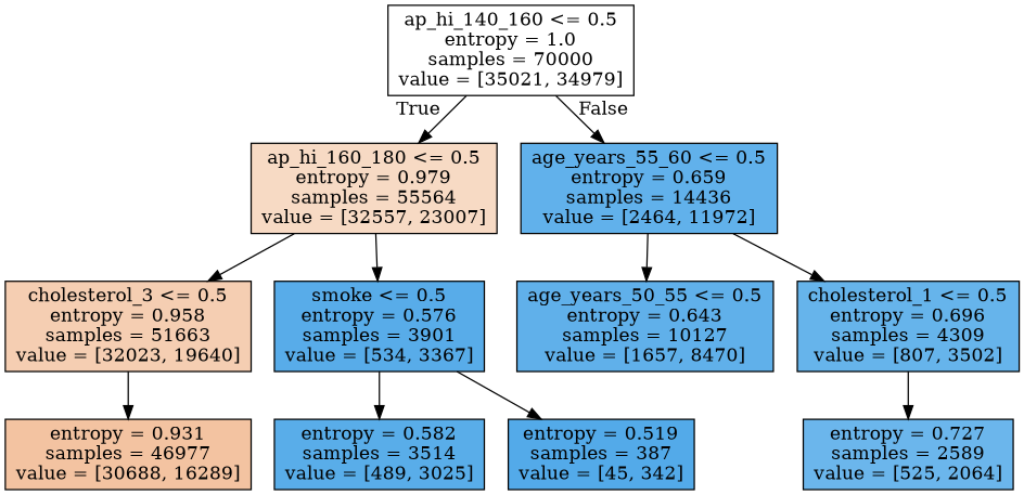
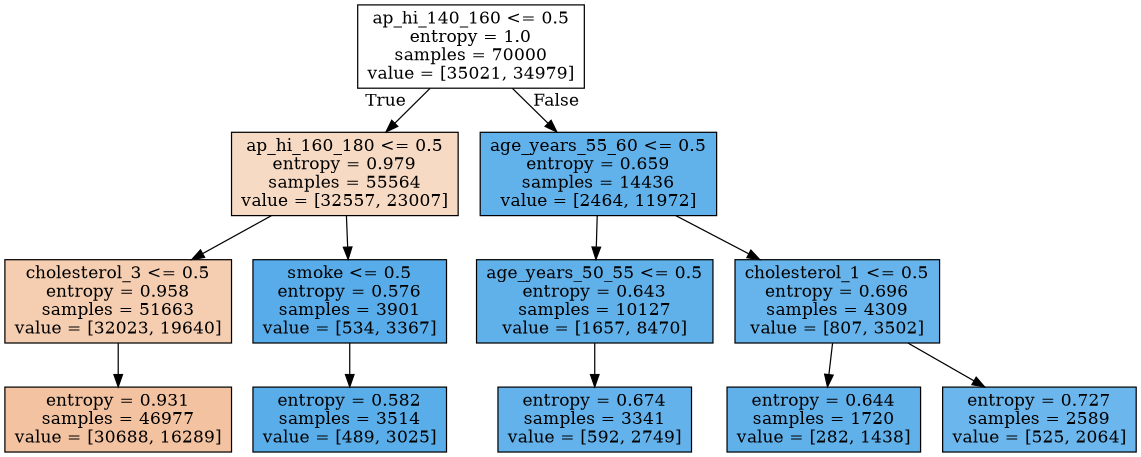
  digraph {
    node [color=black fillcolor="#399de5cd" shape=box style=filled]
    n1 [fillcolor="#e5813900" label="ap_hi_140_160 <= 0.5\nentropy = 1.0\nsamples = 70000\nvalue = [35021, 34979]"]
    n2 [fillcolor="#e581394b" label="ap_hi_160_180 <= 0.5\nentropy = 0.979\nsamples = 55564\nvalue = [32557, 23007]"]
    n3 [fillcolor="#399de5cb" label="age_years_55_60 <= 0.5\nentropy = 0.659\nsamples = 14436\nvalue = [2464, 11972]"]
    n4 [fillcolor="#e5813963" label="cholesterol_3 <= 0.5\nentropy = 0.958\nsamples = 51663\nvalue = [32023, 19640]"]
    n5 [fillcolor="#399de5d7" label="smoke <= 0.5\nentropy = 0.576\nsamples = 3901\nvalue = [534, 3367]"]
    n6 [label="age_years_50_55 <= 0.5\nentropy = 0.643\nsamples = 10127\nvalue = [1657, 8470]"]
    n7 [fillcolor="#399de5c4" label="cholesterol_1 <= 0.5\nentropy = 0.696\nsamples = 4309\nvalue = [807, 3502]"]
    n8 [fillcolor="#e5813978" label="entropy = 0.931\nsamples = 46977\nvalue = [30688, 16289]"]
    n9 [fillcolor="#399de5d6" label="entropy = 0.582\nsamples = 3514\nvalue = [489, 3025]"]
-   n10 [fillcolor="#399de5dd" label="entropy = 0.519\nsamples = 387\nvalue = [45, 342]"]
+   n11 [fillcolor="#399de5c8" label="entropy = 0.674\nsamples = 3341\nvalue = [592, 2749]"]
+   n12 [label="entropy = 0.644\nsamples = 1720\nvalue = [282, 1438]"]
    n13 [fillcolor="#399de5be" label="entropy = 0.727\nsamples = 2589\nvalue = [525, 2064]"]
    n1 -> n2 [headlabel=True labelangle=45 labeldistance=2.5]
    n1 -> n3 [headlabel=False labelangle=-45 labeldistance=2.5]
    n2 -> n4
    n2 -> n5
    n3 -> n6
    n3 -> n7
    n4 -> n8
    n5 -> n9
-   n5 -> n10
+   n6 -> n11
+   n7 -> n12
    n7 -> n13
  }
